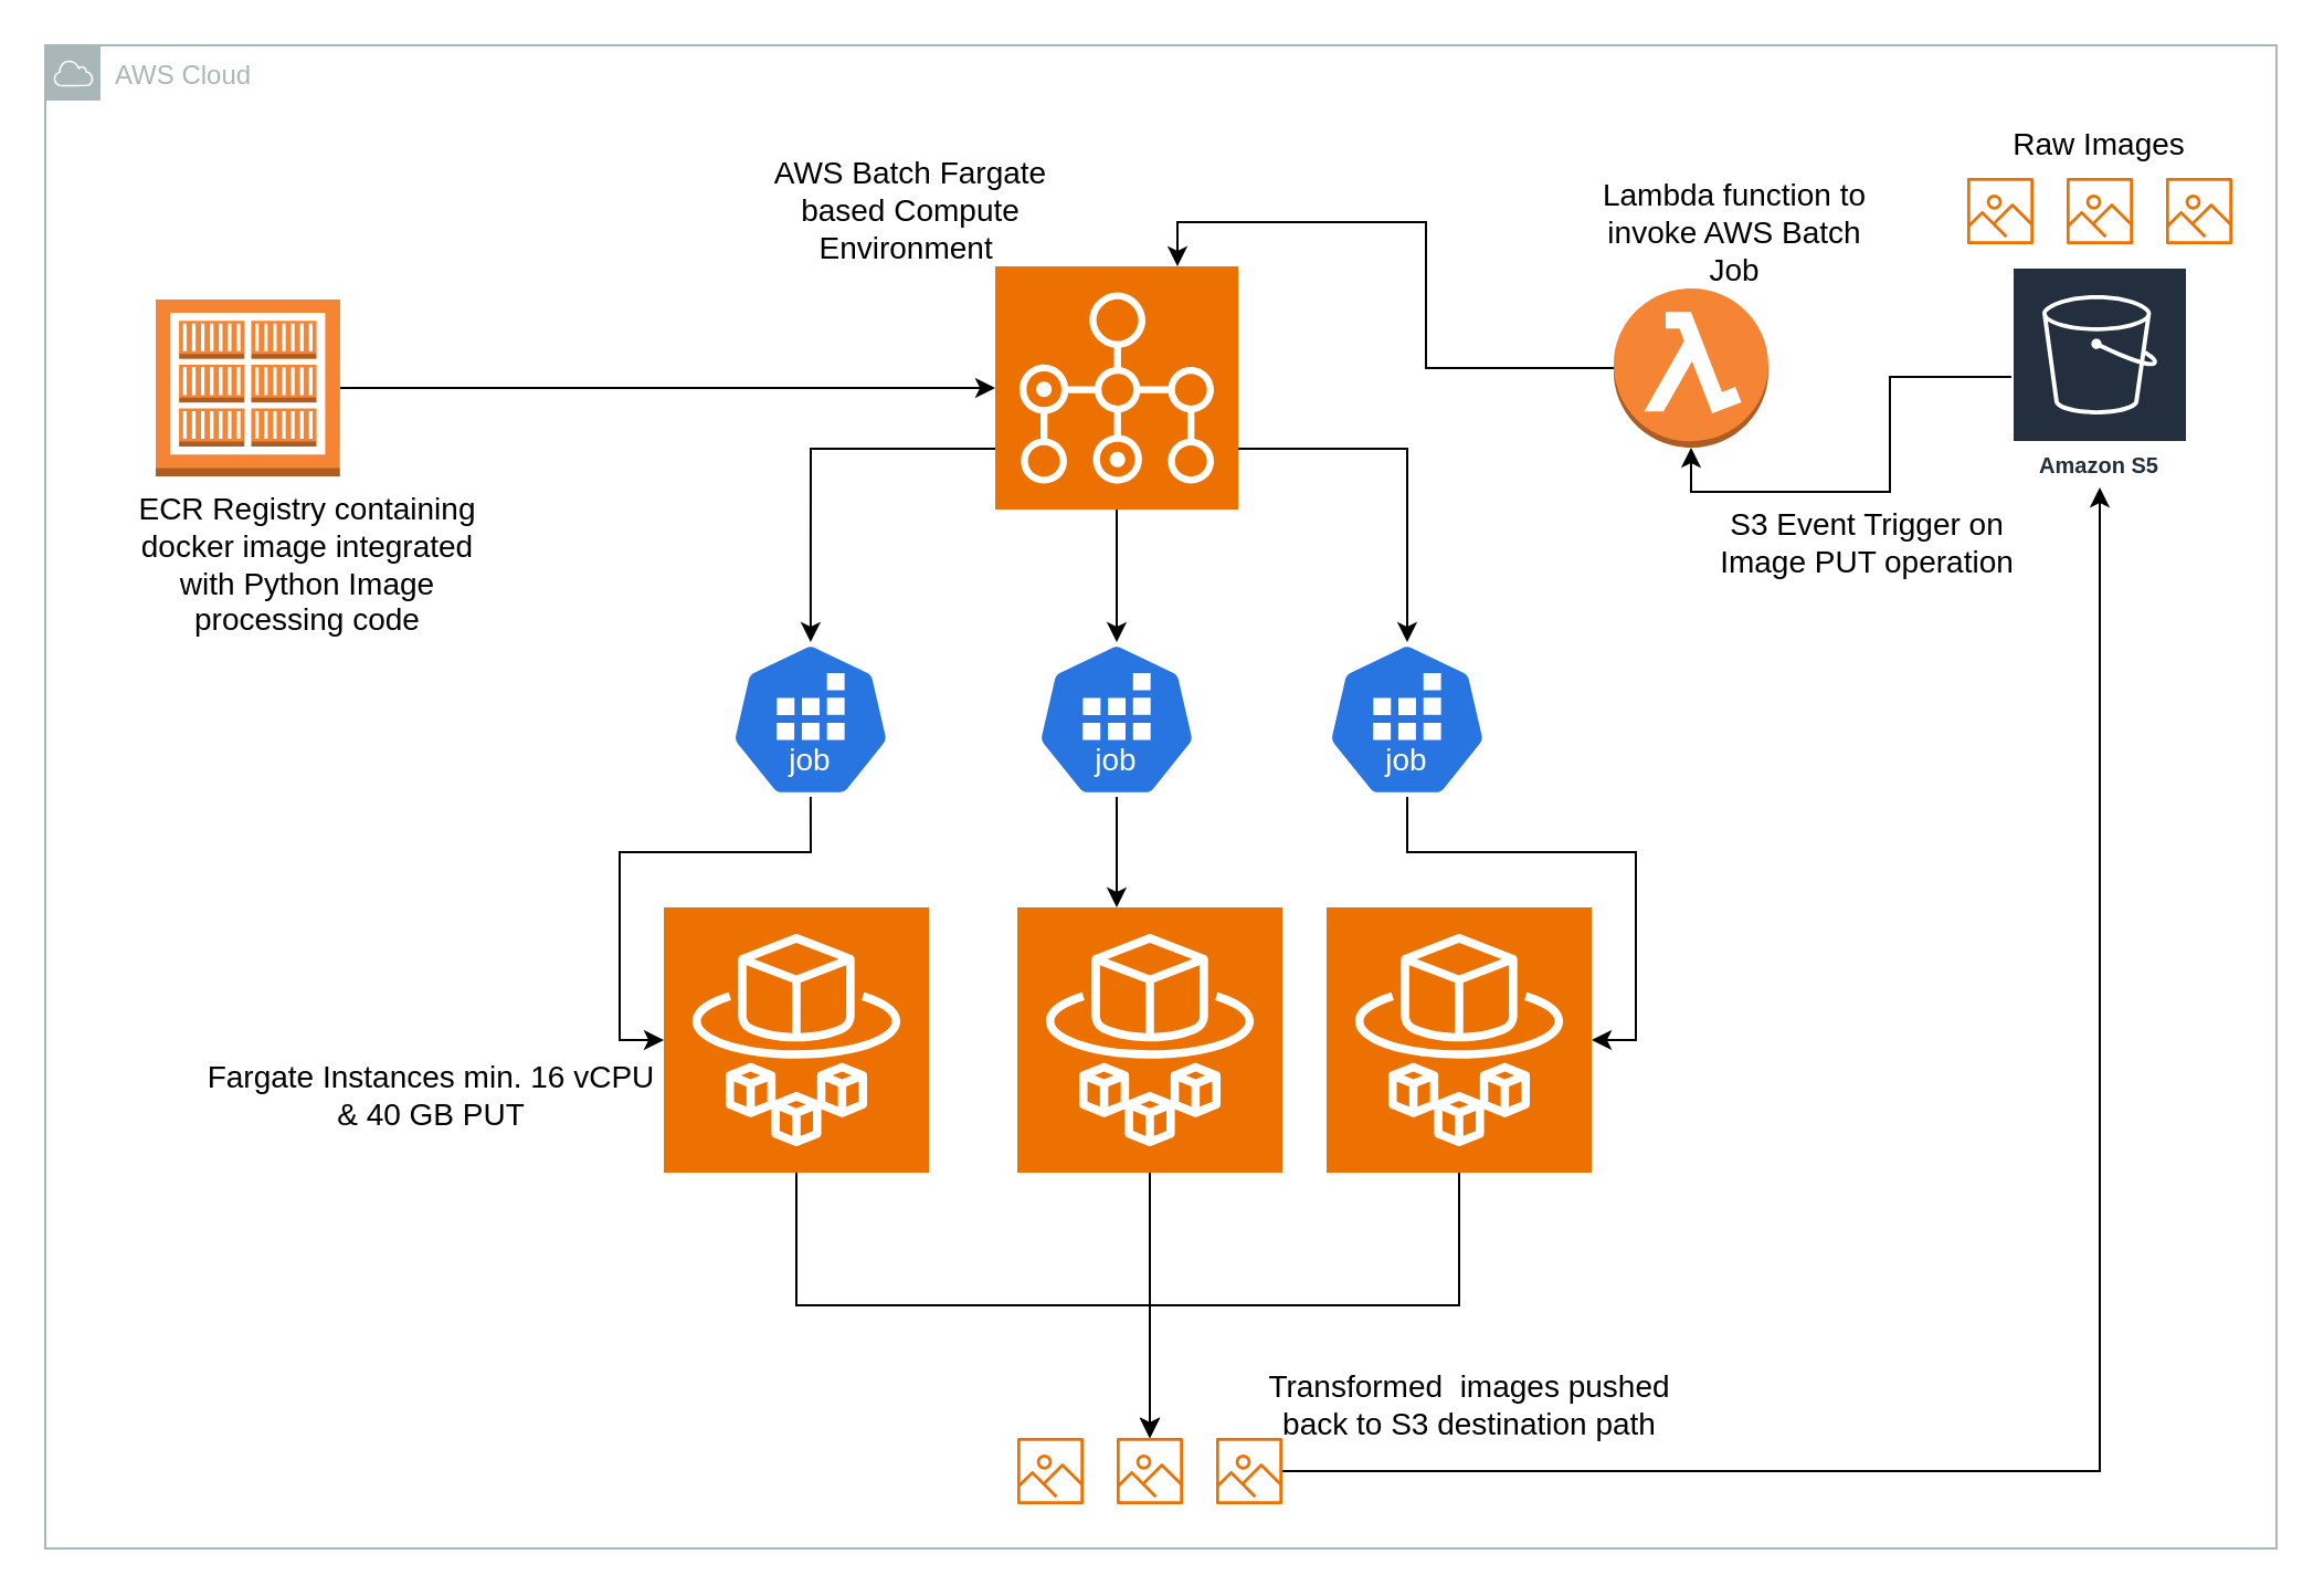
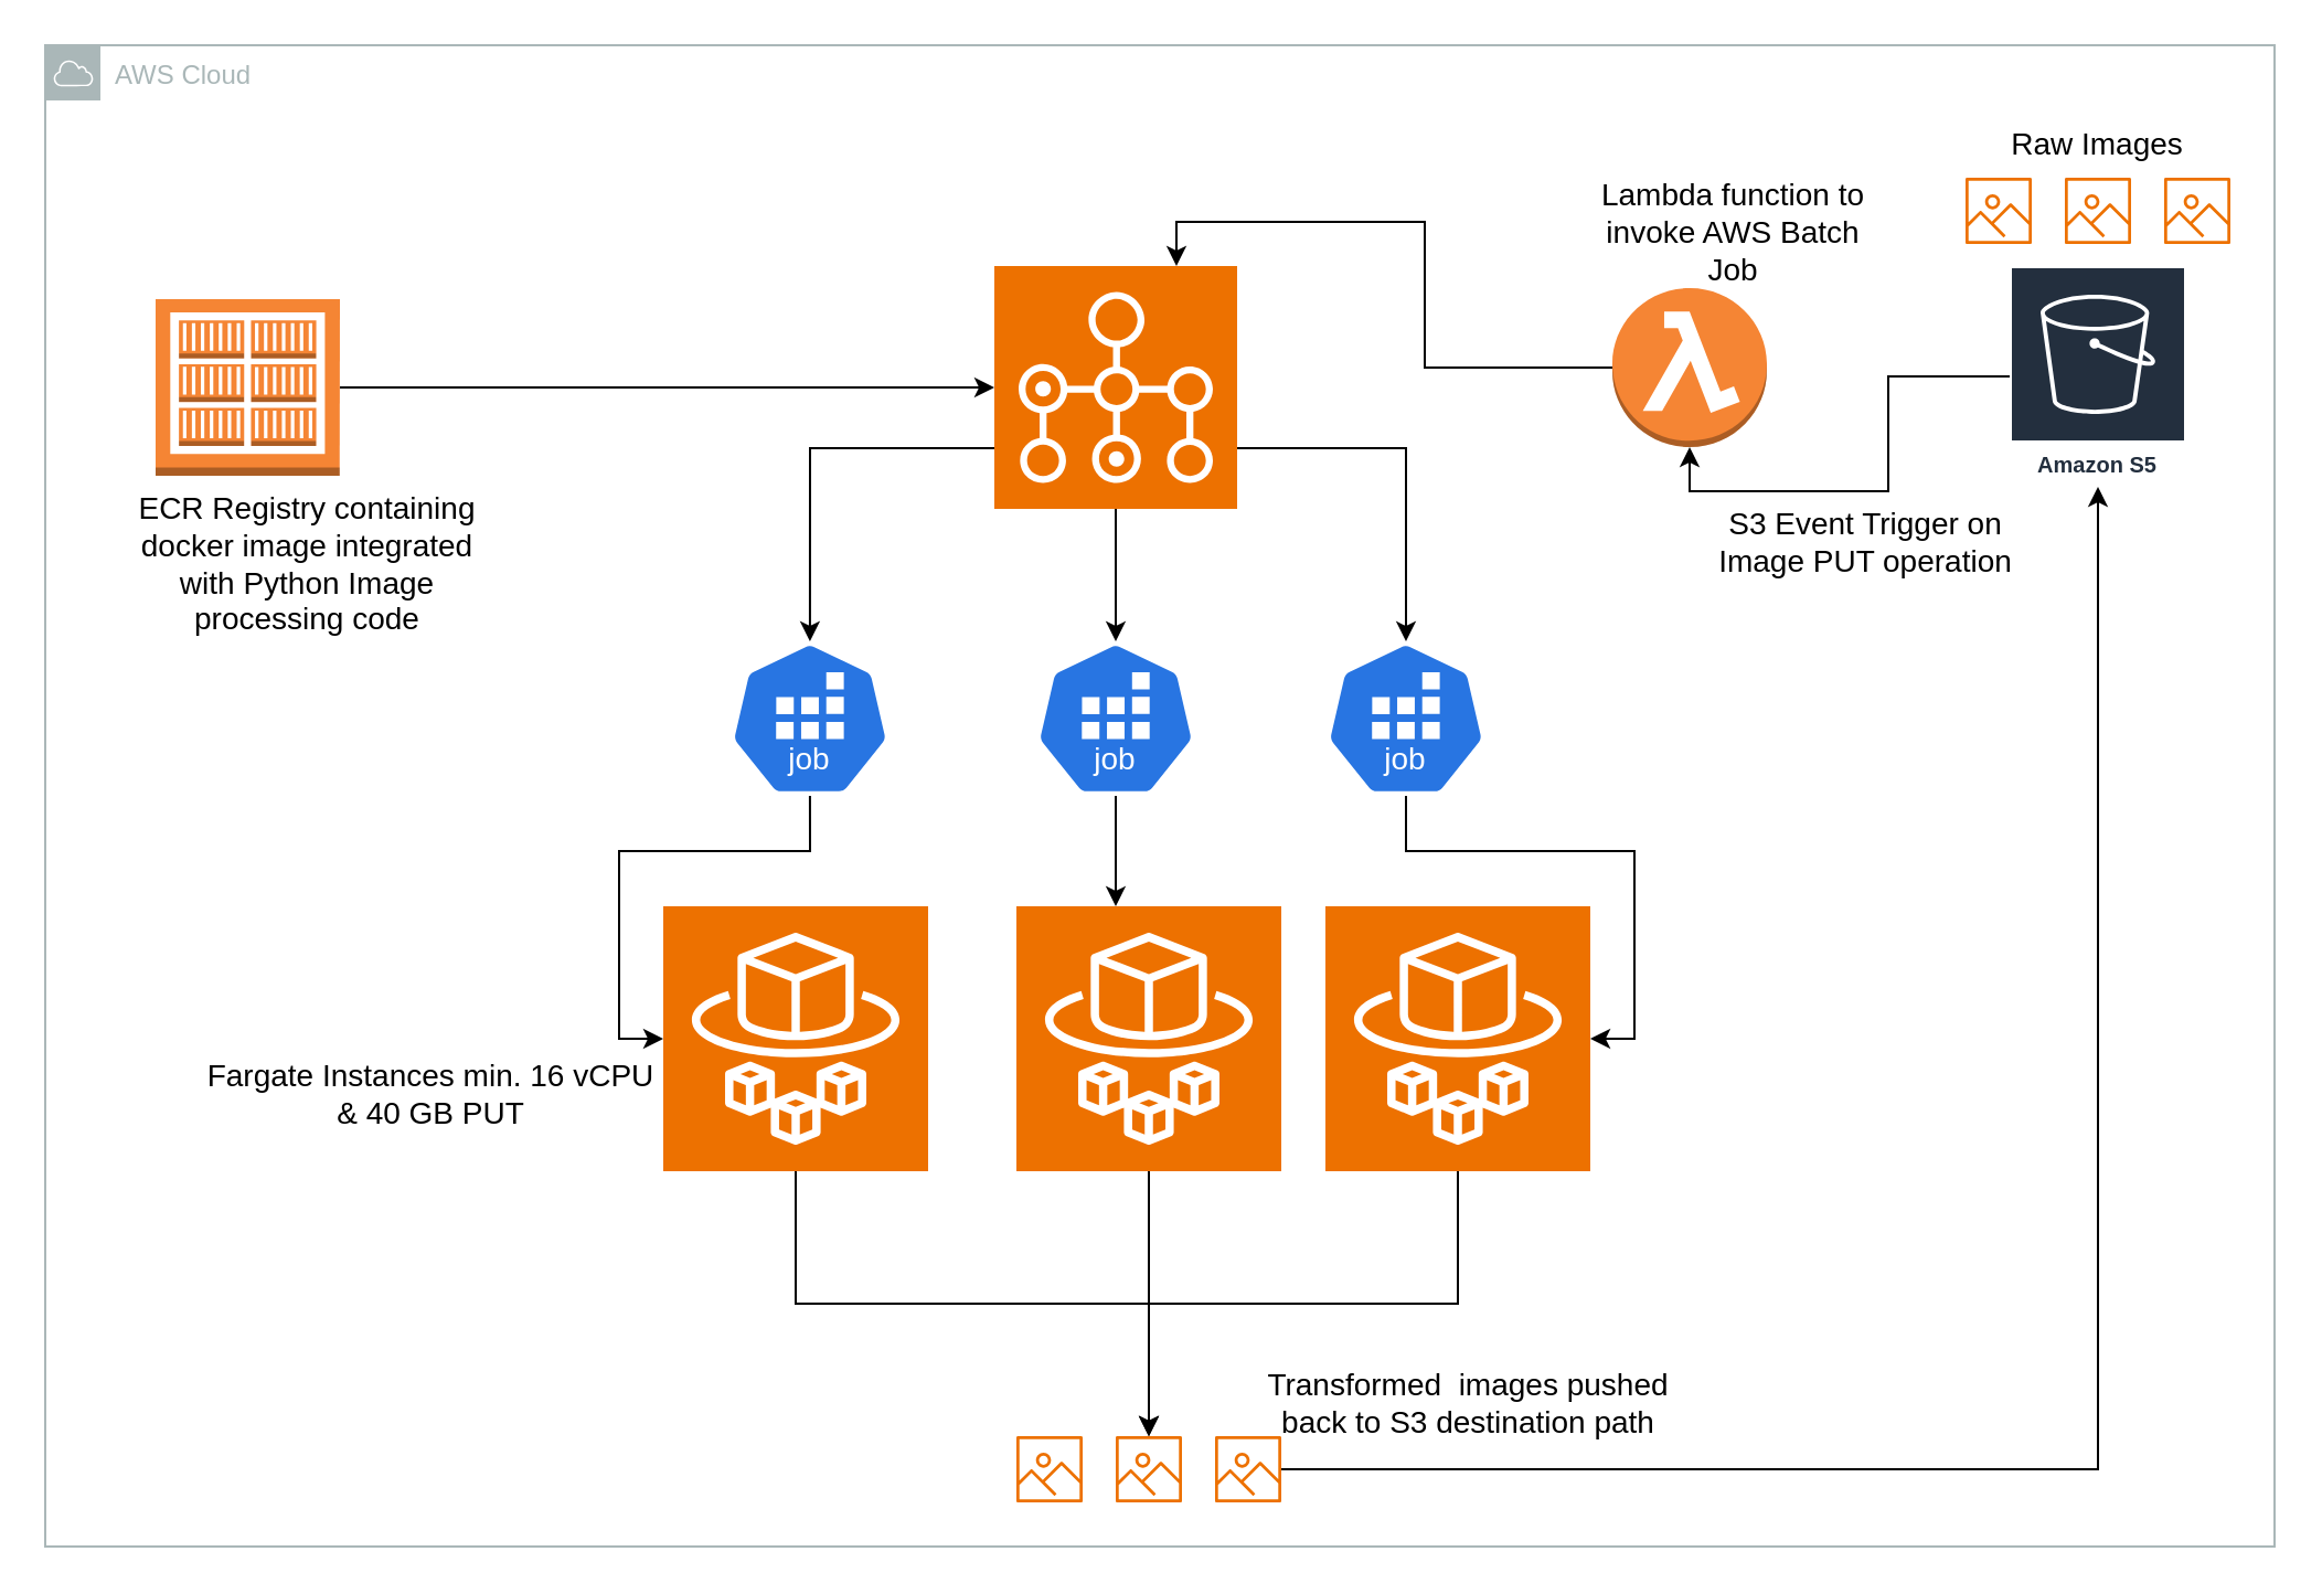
  <mxCell id="0" />
  <mxCell id="1" parent="0" />
  <mxCell id="2" value="AWS Cloud" style="sketch=0;outlineConnect=0;gradientColor=none;html=1;whiteSpace=wrap;fontSize=12;fontStyle=0;shape=mxgraph.aws4.group;grIcon=mxgraph.aws4.group_aws_cloud;strokeColor=#AAB7B8;fillColor=none;verticalAlign=top;align=left;spacingLeft=30;fontColor=#AAB7B8;dashed=0;" vertex="1" parent="1"><mxGeometry y="20" width="1010" height="680" as="geometry" x="20" /></mxCell>
  <mxCell id="3" value="" style="edgeStyle=orthogonalEdgeStyle;rounded=0;orthogonalLoop=1;jettySize=auto;html=1;entryX=0.5;entryY=1;entryDx=0;entryDy=0;entryPerimeter=0;" edge="1" parent="1" source="4" target="6"><mxGeometry relative="1" as="geometry" /></mxCell>
  <mxCell id="4" value="Amazon S5" style="sketch=0;outlineConnect=0;fontColor=#232F3E;gradientColor=none;strokeColor=#ffffff;fillColor=#232F3E;dashed=0;verticalLabelPosition=middle;verticalAlign=bottom;align=center;html=1;whiteSpace=wrap;fontSize=10;fontStyle=1;spacing=3;shape=mxgraph.aws4.productIcon;prIcon=mxgraph.aws4.s3;" vertex="1" parent="1"><mxGeometry x="910" y="120" width="80" height="100" as="geometry" /></mxCell>
  <mxCell id="5" style="edgeStyle=orthogonalEdgeStyle;rounded=0;orthogonalLoop=1;jettySize=auto;html=1;exitX=0;exitY=0.5;exitDx=0;exitDy=0;exitPerimeter=0;entryX=0.75;entryY=0;entryDx=0;entryDy=0;entryPerimeter=0;" edge="1" parent="1" source="6" target="9"><mxGeometry relative="1" as="geometry" /></mxCell>
  <mxCell id="6" value="" style="outlineConnect=0;dashed=0;verticalLabelPosition=bottom;verticalAlign=top;align=center;html=1;shape=mxgraph.aws3.lambda_function;fillColor=#F58534;gradientColor=none;" vertex="1" parent="1"><mxGeometry x="730" y="130" width="70" height="72" as="geometry" /></mxCell>
  <mxCell id="7" style="edgeStyle=orthogonalEdgeStyle;rounded=0;orthogonalLoop=1;jettySize=auto;html=1;exitX=0.5;exitY=1;exitDx=0;exitDy=0;exitPerimeter=0;" edge="1" parent="1" source="9" target="15"><mxGeometry relative="1" as="geometry" /></mxCell>
  <mxCell id="8" style="edgeStyle=orthogonalEdgeStyle;rounded=0;orthogonalLoop=1;jettySize=auto;html=1;exitX=1;exitY=0.75;exitDx=0;exitDy=0;exitPerimeter=0;" edge="1" parent="1" source="9" target="21"><mxGeometry relative="1" as="geometry" /></mxCell>
  <mxCell id="9" value="" style="sketch=0;points=[[0,0,0],[0.25,0,0],[0.5,0,0],[0.75,0,0],[1,0,0],[0,1,0],[0.25,1,0],[0.5,1,0],[0.75,1,0],[1,1,0],[0,0.25,0],[0,0.5,0],[0,0.75,0],[1,0.25,0],[1,0.5,0],[1,0.75,0]];outlineConnect=0;fontColor=#232F3E;fillColor=#ED7100;strokeColor=#ffffff;dashed=0;verticalLabelPosition=bottom;verticalAlign=top;align=center;html=1;fontSize=12;fontStyle=0;aspect=fixed;shape=mxgraph.aws4.resourceIcon;resIcon=mxgraph.aws4.batch;" vertex="1" parent="1"><mxGeometry x="450" y="120" width="110" height="110" as="geometry" /></mxCell>
  <mxCell id="10" style="edgeStyle=orthogonalEdgeStyle;rounded=0;orthogonalLoop=1;jettySize=auto;html=1;" edge="1" parent="1" source="11" target="26"><mxGeometry relative="1" as="geometry" /></mxCell>
  <mxCell id="11" value="" style="sketch=0;points=[[0,0,0],[0.25,0,0],[0.5,0,0],[0.75,0,0],[1,0,0],[0,1,0],[0.25,1,0],[0.5,1,0],[0.75,1,0],[1,1,0],[0,0.25,0],[0,0.5,0],[0,0.75,0],[1,0.25,0],[1,0.5,0],[1,0.75,0]];outlineConnect=0;fontColor=#232F3E;fillColor=#ED7100;strokeColor=#ffffff;dashed=0;verticalLabelPosition=bottom;verticalAlign=top;align=center;html=1;fontSize=12;fontStyle=0;aspect=fixed;shape=mxgraph.aws4.resourceIcon;resIcon=mxgraph.aws4.fargate;" vertex="1" parent="1"><mxGeometry x="460" y="410" width="120" height="120" as="geometry" /></mxCell>
  <mxCell id="12" style="edgeStyle=orthogonalEdgeStyle;rounded=0;orthogonalLoop=1;jettySize=auto;html=1;" edge="1" parent="1" source="13" target="9"><mxGeometry relative="1" as="geometry" /></mxCell>
  <mxCell id="13" value="" style="outlineConnect=0;dashed=0;verticalLabelPosition=bottom;verticalAlign=top;align=center;html=1;shape=mxgraph.aws3.ecr_registry;fillColor=#F58534;gradientColor=none;" vertex="1" parent="1"><mxGeometry x="70" y="135" width="83.5" height="80" as="geometry" /></mxCell>
  <mxCell id="14" value="" style="edgeStyle=orthogonalEdgeStyle;rounded=0;orthogonalLoop=1;jettySize=auto;html=1;" edge="1" parent="1" source="15" target="11"><mxGeometry relative="1" as="geometry"><Array as="points"><mxPoint x="510" y="430" /><mxPoint x="510" y="430" /></Array></mxGeometry></mxCell>
  <mxCell id="15" value="" style="aspect=fixed;sketch=0;html=1;dashed=0;whitespace=wrap;verticalLabelPosition=bottom;verticalAlign=top;fillColor=#2875E2;strokeColor=#ffffff;points=[[0.005,0.63,0],[0.1,0.2,0],[0.9,0.2,0],[0.5,0,0],[0.995,0.63,0],[0.72,0.99,0],[0.5,1,0],[0.28,0.99,0]];shape=mxgraph.kubernetes.icon2;kubernetesLabel=1;prIcon=job" vertex="1" parent="1"><mxGeometry x="468.54" y="290" width="72.92" height="70" as="geometry" /></mxCell>
  <mxCell id="16" style="edgeStyle=orthogonalEdgeStyle;rounded=0;orthogonalLoop=1;jettySize=auto;html=1;exitX=0.5;exitY=1;exitDx=0;exitDy=0;exitPerimeter=0;" edge="1" parent="1" source="17" target="26"><mxGeometry relative="1" as="geometry" /></mxCell>
  <mxCell id="17" value="" style="sketch=0;points=[[0,0,0],[0.25,0,0],[0.5,0,0],[0.75,0,0],[1,0,0],[0,1,0],[0.25,1,0],[0.5,1,0],[0.75,1,0],[1,1,0],[0,0.25,0],[0,0.5,0],[0,0.75,0],[1,0.25,0],[1,0.5,0],[1,0.75,0]];outlineConnect=0;fontColor=#232F3E;fillColor=#ED7100;strokeColor=#ffffff;dashed=0;verticalLabelPosition=bottom;verticalAlign=top;align=center;html=1;fontSize=12;fontStyle=0;aspect=fixed;shape=mxgraph.aws4.resourceIcon;resIcon=mxgraph.aws4.fargate;" vertex="1" parent="1"><mxGeometry x="300" y="410" width="120" height="120" as="geometry" /></mxCell>
  <mxCell id="18" style="edgeStyle=orthogonalEdgeStyle;rounded=0;orthogonalLoop=1;jettySize=auto;html=1;exitX=0.5;exitY=1;exitDx=0;exitDy=0;exitPerimeter=0;" edge="1" parent="1" source="19" target="26"><mxGeometry relative="1" as="geometry" /></mxCell>
  <mxCell id="19" value="" style="sketch=0;points=[[0,0,0],[0.25,0,0],[0.5,0,0],[0.75,0,0],[1,0,0],[0,1,0],[0.25,1,0],[0.5,1,0],[0.75,1,0],[1,1,0],[0,0.25,0],[0,0.5,0],[0,0.75,0],[1,0.25,0],[1,0.5,0],[1,0.75,0]];outlineConnect=0;fontColor=#232F3E;fillColor=#ED7100;strokeColor=#ffffff;dashed=0;verticalLabelPosition=bottom;verticalAlign=top;align=center;html=1;fontSize=12;fontStyle=0;aspect=fixed;shape=mxgraph.aws4.resourceIcon;resIcon=mxgraph.aws4.fargate;" vertex="1" parent="1"><mxGeometry x="600" y="410" width="120" height="120" as="geometry" /></mxCell>
  <mxCell id="20" value="" style="aspect=fixed;sketch=0;html=1;dashed=0;whitespace=wrap;verticalLabelPosition=bottom;verticalAlign=top;fillColor=#2875E2;strokeColor=#ffffff;points=[[0.005,0.63,0],[0.1,0.2,0],[0.9,0.2,0],[0.5,0,0],[0.995,0.63,0],[0.72,0.99,0],[0.5,1,0],[0.28,0.99,0]];shape=mxgraph.kubernetes.icon2;kubernetesLabel=1;prIcon=job" vertex="1" parent="1"><mxGeometry x="330" y="290" width="72.92" height="70" as="geometry" /></mxCell>
  <mxCell id="21" value="" style="aspect=fixed;sketch=0;html=1;dashed=0;whitespace=wrap;verticalLabelPosition=bottom;verticalAlign=top;fillColor=#2875E2;strokeColor=#ffffff;points=[[0.005,0.63,0],[0.1,0.2,0],[0.9,0.2,0],[0.5,0,0],[0.995,0.63,0],[0.72,0.99,0],[0.5,1,0],[0.28,0.99,0]];shape=mxgraph.kubernetes.icon2;kubernetesLabel=1;prIcon=job" vertex="1" parent="1"><mxGeometry x="600" y="290" width="72.92" height="70" as="geometry" /></mxCell>
  <mxCell id="22" style="edgeStyle=orthogonalEdgeStyle;rounded=0;orthogonalLoop=1;jettySize=auto;html=1;exitX=0;exitY=0.75;exitDx=0;exitDy=0;exitPerimeter=0;entryX=0.5;entryY=0;entryDx=0;entryDy=0;entryPerimeter=0;" edge="1" parent="1" source="9" target="20"><mxGeometry relative="1" as="geometry" /></mxCell>
  <mxCell id="23" value="" style="sketch=0;outlineConnect=0;fontColor=#232F3E;gradientColor=none;fillColor=#ED7100;strokeColor=none;dashed=0;verticalLabelPosition=bottom;verticalAlign=top;align=center;html=1;fontSize=12;fontStyle=0;aspect=fixed;pointerEvents=1;shape=mxgraph.aws4.container_registry_image;" vertex="1" parent="1"><mxGeometry x="890" y="80" width="30" height="30" as="geometry" /></mxCell>
  <mxCell id="24" value="" style="sketch=0;outlineConnect=0;fontColor=#232F3E;gradientColor=none;fillColor=#ED7100;strokeColor=none;dashed=0;verticalLabelPosition=bottom;verticalAlign=top;align=center;html=1;fontSize=12;fontStyle=0;aspect=fixed;pointerEvents=1;shape=mxgraph.aws4.container_registry_image;" vertex="1" parent="1"><mxGeometry x="935" y="80" width="30" height="30" as="geometry" /></mxCell>
  <mxCell id="25" value="" style="sketch=0;outlineConnect=0;fontColor=#232F3E;gradientColor=none;fillColor=#ED7100;strokeColor=none;dashed=0;verticalLabelPosition=bottom;verticalAlign=top;align=center;html=1;fontSize=12;fontStyle=0;aspect=fixed;pointerEvents=1;shape=mxgraph.aws4.container_registry_image;" vertex="1" parent="1"><mxGeometry x="980" y="80" width="30" height="30" as="geometry" /></mxCell>
  <mxCell id="26" value="" style="sketch=0;outlineConnect=0;fontColor=#232F3E;gradientColor=none;fillColor=#ED7100;strokeColor=none;dashed=0;verticalLabelPosition=bottom;verticalAlign=top;align=center;html=1;fontSize=12;fontStyle=0;aspect=fixed;pointerEvents=1;shape=mxgraph.aws4.container_registry_image;" vertex="1" parent="1"><mxGeometry x="505" y="650" width="30" height="30" as="geometry" /></mxCell>
  <mxCell id="27" style="edgeStyle=orthogonalEdgeStyle;rounded=0;orthogonalLoop=1;jettySize=auto;html=1;" edge="1" parent="1" source="28" target="4"><mxGeometry relative="1" as="geometry" /></mxCell>
  <mxCell id="28" value="" style="sketch=0;outlineConnect=0;fontColor=#232F3E;gradientColor=none;fillColor=#ED7100;strokeColor=none;dashed=0;verticalLabelPosition=bottom;verticalAlign=top;align=center;html=1;fontSize=12;fontStyle=0;aspect=fixed;pointerEvents=1;shape=mxgraph.aws4.container_registry_image;" vertex="1" parent="1"><mxGeometry x="550" y="650" width="30" height="30" as="geometry" /></mxCell>
  <mxCell id="29" value="" style="sketch=0;outlineConnect=0;fontColor=#232F3E;gradientColor=none;fillColor=#ED7100;strokeColor=none;dashed=0;verticalLabelPosition=bottom;verticalAlign=top;align=center;html=1;fontSize=12;fontStyle=0;aspect=fixed;pointerEvents=1;shape=mxgraph.aws4.container_registry_image;" vertex="1" parent="1"><mxGeometry x="460" y="650" width="30" height="30" as="geometry" /></mxCell>
  <mxCell id="30" style="edgeStyle=orthogonalEdgeStyle;rounded=0;orthogonalLoop=1;jettySize=auto;html=1;exitX=0.5;exitY=1;exitDx=0;exitDy=0;exitPerimeter=0;entryX=0;entryY=0.5;entryDx=0;entryDy=0;entryPerimeter=0;" edge="1" parent="1" source="20" target="17"><mxGeometry relative="1" as="geometry" /></mxCell>
  <mxCell id="31" style="edgeStyle=orthogonalEdgeStyle;rounded=0;orthogonalLoop=1;jettySize=auto;html=1;entryX=1;entryY=0.5;entryDx=0;entryDy=0;entryPerimeter=0;" edge="1" parent="1" source="21" target="19"><mxGeometry relative="1" as="geometry" /></mxCell>
  <mxCell id="32" value="&lt;font style=&quot;font-size: 14px;&quot;&gt;Raw Images&lt;/font&gt;" style="text;html=1;align=center;verticalAlign=middle;whiteSpace=wrap;rounded=0;" vertex="1" parent="1"><mxGeometry x="880" width="140" height="30" as="geometry" y="50" /></mxCell>
  <mxCell id="33" value="&lt;font style=&quot;font-size: 14px;&quot;&gt;S3 Event Trigger on Image PUT operation&lt;/font&gt;" style="text;html=1;align=center;verticalAlign=middle;whiteSpace=wrap;rounded=0;" vertex="1" parent="1"><mxGeometry x="770" y="230" width="150" height="30" as="geometry" /></mxCell>
  <mxCell id="34" value="&lt;font style=&quot;font-size: 14px;&quot;&gt;Lambda function to invoke AWS Batch Job&lt;/font&gt;" style="text;html=1;align=center;verticalAlign=middle;whiteSpace=wrap;rounded=0;" vertex="1" parent="1"><mxGeometry x="720" y="90" width="130" height="30" as="geometry" /></mxCell>
- <mxCell id="35" value="&lt;font style=&quot;font-size: 14px;&quot;&gt;AWS Batch Fargate based Compute Environment&amp;nbsp;&lt;/font&gt;" style="text;html=1;align=center;verticalAlign=middle;whiteSpace=wrap;rounded=0;" vertex="1" parent="1"><mxGeometry x="340" y="80" width="144" height="30" as="geometry" /></mxCell>
  <mxCell id="36" value="&lt;font style=&quot;font-size: 14px;&quot;&gt;Fargate Instances min. 16 vCPU &amp;amp; 40 GB PUT&lt;/font&gt;" style="text;html=1;align=center;verticalAlign=middle;whiteSpace=wrap;rounded=0;" vertex="1" parent="1"><mxGeometry x="90" y="460" width="210" height="70" as="geometry" /></mxCell>
  <mxCell id="37" value="&lt;font style=&quot;font-size: 14px;&quot;&gt;ECR Registry containing docker image integrated with Python Image processing code&lt;/font&gt;" style="text;html=1;align=center;verticalAlign=middle;whiteSpace=wrap;rounded=0;" vertex="1" parent="1"><mxGeometry x="50" y="240" width="178.25" height="30" as="geometry" /></mxCell>
  <mxCell id="38" value="&lt;font style=&quot;font-size: 14px;&quot;&gt;Transformed&amp;nbsp; images pushed back to S3 destination path&lt;/font&gt;" style="text;html=1;align=center;verticalAlign=middle;whiteSpace=wrap;rounded=0;" vertex="1" parent="1"><mxGeometry x="570" y="620" width="190" height="30" as="geometry" /></mxCell>
